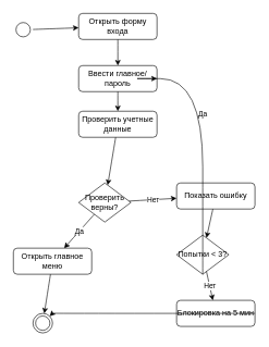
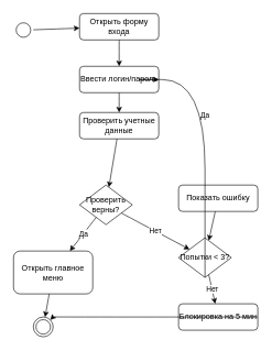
  <mxCell id="0" />
  <mxCell id="1" parent="0" />
  <mxCell id="2" value="" style="ellipse;whiteSpace=wrap;html=1;shape=startState;" vertex="1" parent="1"><mxGeometry x="20" y="30" width="30" height="30" as="geometry" /></mxCell>
  <mxCell id="3" value="Открыть форму входа" style="rounded=1;whiteSpace=wrap;html=1;" vertex="1" parent="1"><mxGeometry x="120" y="20" width="120" height="40" as="geometry" /></mxCell>
- <mxCell id="4" value="Ввести главное/пароль" style="rounded=1;whiteSpace=wrap;html=1;" vertex="1" parent="1"><mxGeometry x="120" y="100" width="120" height="40" as="geometry" /></mxCell>
+ <mxCell id="4" value="Ввести логин/пароль" style="rounded=1;whiteSpace=wrap;html=1;" vertex="1" parent="1"><mxGeometry x="120" y="100" width="120" height="40" as="geometry" /></mxCell>
  <mxCell id="5" value="Проверить учетные данные" style="rounded=1;whiteSpace=wrap;html=1;" vertex="1" parent="1"><mxGeometry x="120" y="170" width="120" height="40" as="geometry" /></mxCell>
  <mxCell id="6" value="Проверить верны?" style="rhombus;whiteSpace=wrap;html=1;" vertex="1" parent="1"><mxGeometry x="120" y="280" width="80" height="60" as="geometry" /></mxCell>
- <mxCell id="7" value="Открыть главное меню" style="rounded=1;whiteSpace=wrap;html=1;" vertex="1" parent="1"><mxGeometry x="20" y="380" width="120" height="40" as="geometry" /></mxCell>
+ <mxCell id="7" value="Открыть главное меню" style="rounded=1;whiteSpace=wrap;html=1;" vertex="1" parent="1"><mxGeometry x="20" y="380" width="120" height="65" as="geometry" /></mxCell>
  <mxCell id="8" value="Показать ошибку" style="rounded=1;whiteSpace=wrap;html=1;" vertex="1" parent="1"><mxGeometry x="270" y="280" width="120" height="40" as="geometry" /></mxCell>
  <mxCell id="9" value="Попытки &lt; 3?" style="rhombus;whiteSpace=wrap;html=1;" vertex="1" parent="1"><mxGeometry x="270" y="360" width="80" height="60" as="geometry" /></mxCell>
  <mxCell id="10" value="Блокировка на 5 мин" style="rounded=1;whiteSpace=wrap;html=1;" vertex="1" parent="1"><mxGeometry x="270" y="460" width="120" height="40" as="geometry" /></mxCell>
  <mxCell id="11" value="" style="ellipse;whiteSpace=wrap;html=1;shape=endState;" vertex="1" parent="1"><mxGeometry x="50" y="480" width="30" height="30" as="geometry" /></mxCell>
  <mxCell id="12" value="" style="edgeStyle=none;curved=1;rounded=0;html=1;" edge="1" parent="1" source="2" target="3"><mxGeometry relative="1" as="geometry" /></mxCell>
  <mxCell id="13" value="" style="edgeStyle=none;curved=1;rounded=0;html=1;" edge="1" parent="1" source="3" target="4"><mxGeometry relative="1" as="geometry" /></mxCell>
  <mxCell id="14" value="" style="edgeStyle=none;curved=1;rounded=0;html=1;" edge="1" parent="1" source="4" target="5"><mxGeometry relative="1" as="geometry" /></mxCell>
  <mxCell id="15" value="" style="edgeStyle=none;curved=1;rounded=0;html=1;" edge="1" parent="1" source="5" target="6"><mxGeometry relative="1" as="geometry" /></mxCell>
  <mxCell id="16" value="Да" style="edgeStyle=none;curved=1;rounded=0;html=1;" edge="1" parent="1" source="6" target="7"><mxGeometry relative="1" as="geometry" /></mxCell>
- <mxCell id="17" value="Нет" style="edgeStyle=none;curved=1;rounded=0;html=1;" edge="1" parent="1" source="6" target="8"><mxGeometry relative="1" as="geometry" /></mxCell>
+ <mxCell id="17" value="Нет" style="edgeStyle=none;curved=1;rounded=0;html=1;" edge="1" parent="1" source="6" target="9"><mxGeometry relative="1" as="geometry" /></mxCell>
  <mxCell id="18" value="" style="edgeStyle=none;curved=1;rounded=0;html=1;" edge="1" parent="1" source="7" target="11"><mxGeometry relative="1" as="geometry" /></mxCell>
  <mxCell id="19" value="" style="edgeStyle=none;curved=1;rounded=0;html=1;" edge="1" parent="1" source="8" target="9"><mxGeometry relative="1" as="geometry" /></mxCell>
  <mxCell id="20" value="Да" style="edgeStyle=none;curved=1;rounded=0;html=1;" edge="1" parent="1" source="9" target="4"><mxGeometry relative="1" as="geometry"><Array as="points"><mxPoint x="310" y="390" /><mxPoint x="310" y="120" /><mxPoint x="180" y="120" /></Array></mxGeometry></mxCell>
  <mxCell id="21" value="Нет" style="edgeStyle=none;curved=1;rounded=0;html=1;" edge="1" parent="1" source="9" target="10"><mxGeometry relative="1" as="geometry" /></mxCell>
  <mxCell id="22" value="" style="edgeStyle=none;curved=1;rounded=0;html=1;" edge="1" parent="1" source="10" target="11"><mxGeometry relative="1" as="geometry"><Array as="points"><mxPoint x="330" y="480" /><mxPoint x="80" y="480" /></Array></mxGeometry></mxCell>
